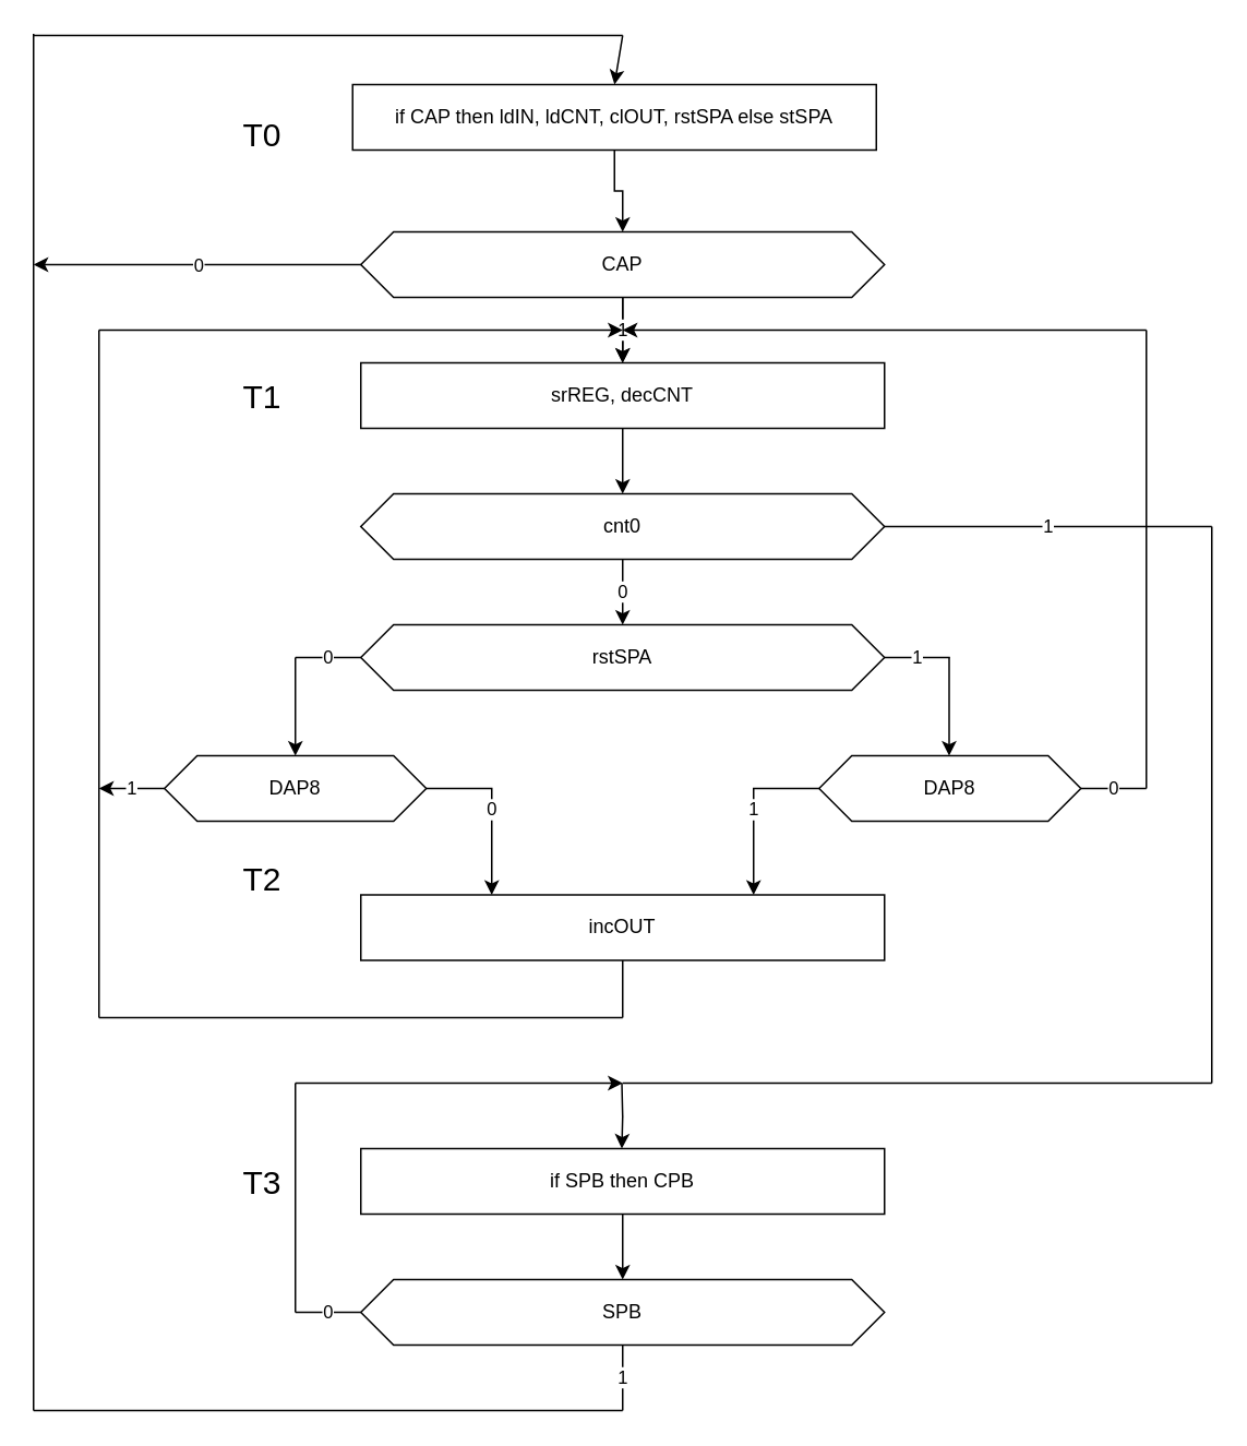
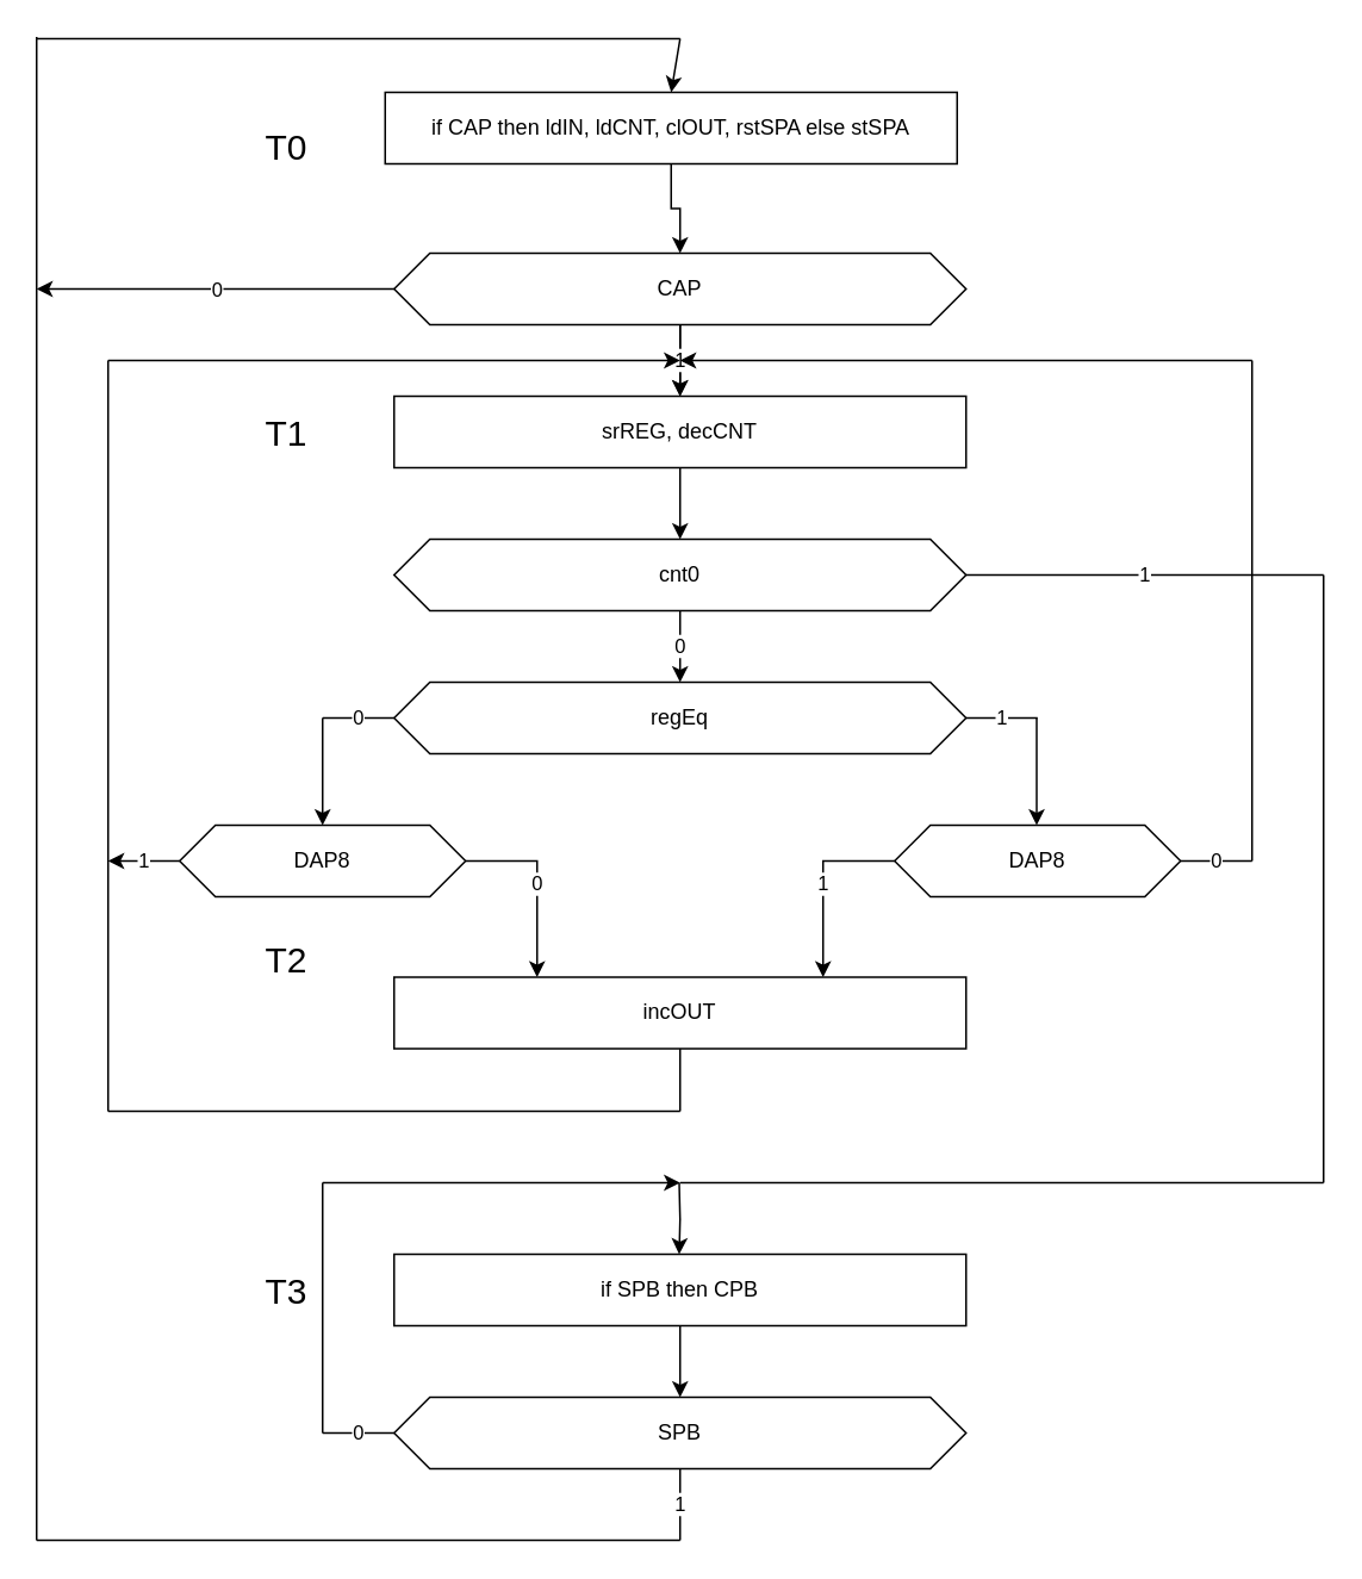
  <mxCell id="0" />
  <mxCell id="1" parent="0" />
  <mxCell id="2" style="edgeStyle=orthogonalEdgeStyle;rounded=0;orthogonalLoop=1;jettySize=auto;html=1;entryX=0.5;entryY=0;entryDx=0;entryDy=0;" parent="1" source="3" target="7" edge="1"><mxGeometry relative="1" as="geometry" /></mxCell>
  <mxCell id="3" value="if CAP then ldIN, ldCNT, clOUT, rstSPA else stSPA" style="rounded=0;whiteSpace=wrap;html=1;" parent="1" vertex="1"><mxGeometry x="215" y="51" width="320" height="40" as="geometry" /></mxCell>
  <mxCell id="4" value="0" style="edgeStyle=orthogonalEdgeStyle;rounded=0;orthogonalLoop=1;jettySize=auto;html=1;" parent="1" source="7" edge="1"><mxGeometry relative="1" as="geometry"><mxPoint x="20" y="161" as="targetPoint" /></mxGeometry></mxCell>
  <mxCell id="5" style="edgeStyle=orthogonalEdgeStyle;rounded=0;orthogonalLoop=1;jettySize=auto;html=1;entryX=0.5;entryY=0;entryDx=0;entryDy=0;" parent="1" source="7" target="10" edge="1"><mxGeometry relative="1" as="geometry" /></mxCell>
  <mxCell id="6" value="1" style="edgeStyle=orthogonalEdgeStyle;rounded=0;orthogonalLoop=1;jettySize=auto;html=1;" parent="1" source="7" target="10" edge="1"><mxGeometry relative="1" as="geometry" /></mxCell>
  <mxCell id="7" value="CAP" style="shape=hexagon;perimeter=hexagonPerimeter2;whiteSpace=wrap;html=1;fixedSize=1;" parent="1" vertex="1"><mxGeometry x="220" y="141" width="320" height="40" as="geometry" /></mxCell>
  <mxCell id="8" style="edgeStyle=orthogonalEdgeStyle;rounded=0;orthogonalLoop=1;jettySize=auto;html=1;exitX=0.5;exitY=1;exitDx=0;exitDy=0;" parent="1" source="7" target="7" edge="1"><mxGeometry relative="1" as="geometry" /></mxCell>
  <mxCell id="9" style="edgeStyle=orthogonalEdgeStyle;rounded=0;orthogonalLoop=1;jettySize=auto;html=1;entryX=0.5;entryY=0;entryDx=0;entryDy=0;" parent="1" source="10" target="12" edge="1"><mxGeometry relative="1" as="geometry" /></mxCell>
  <mxCell id="10" value="srREG, decCNT" style="rounded=0;whiteSpace=wrap;html=1;" parent="1" vertex="1"><mxGeometry x="220" y="221" width="320" height="40" as="geometry" /></mxCell>
  <mxCell id="11" value="0" style="edgeStyle=orthogonalEdgeStyle;rounded=0;orthogonalLoop=1;jettySize=auto;html=1;entryX=0.5;entryY=0;entryDx=0;entryDy=0;" parent="1" source="12" target="13" edge="1"><mxGeometry relative="1" as="geometry" /></mxCell>
  <mxCell id="12" value="cnt0" style="shape=hexagon;perimeter=hexagonPerimeter2;whiteSpace=wrap;html=1;fixedSize=1;" parent="1" vertex="1"><mxGeometry x="220" y="301" width="320" height="40" as="geometry" /></mxCell>
- <mxCell id="13" value="rstSPA" style="shape=hexagon;perimeter=hexagonPerimeter2;whiteSpace=wrap;html=1;fixedSize=1;" parent="1" vertex="1"><mxGeometry x="220" y="381" width="320" height="40" as="geometry" /></mxCell>
+ <mxCell id="13" value="regEq" style="shape=hexagon;perimeter=hexagonPerimeter2;whiteSpace=wrap;html=1;fixedSize=1;" parent="1" vertex="1"><mxGeometry x="220" y="381" width="320" height="40" as="geometry" /></mxCell>
  <mxCell id="14" value="0" style="edgeStyle=orthogonalEdgeStyle;rounded=0;orthogonalLoop=1;jettySize=auto;html=1;exitX=1;exitY=0.5;exitDx=0;exitDy=0;entryX=0.25;entryY=0;entryDx=0;entryDy=0;" parent="1" source="16" target="19" edge="1"><mxGeometry relative="1" as="geometry" /></mxCell>
  <mxCell id="15" value="1" style="edgeStyle=orthogonalEdgeStyle;rounded=0;orthogonalLoop=1;jettySize=auto;html=1;" parent="1" source="16" edge="1"><mxGeometry relative="1" as="geometry"><mxPoint x="60" y="481" as="targetPoint" /></mxGeometry></mxCell>
  <mxCell id="16" value="DAP8" style="shape=hexagon;perimeter=hexagonPerimeter2;whiteSpace=wrap;html=1;fixedSize=1;" parent="1" vertex="1"><mxGeometry x="100" y="461" width="160" height="40" as="geometry" /></mxCell>
  <mxCell id="17" value="1" style="edgeStyle=orthogonalEdgeStyle;rounded=0;orthogonalLoop=1;jettySize=auto;html=1;exitX=0;exitY=0.5;exitDx=0;exitDy=0;entryX=0.75;entryY=0;entryDx=0;entryDy=0;" parent="1" source="18" target="19" edge="1"><mxGeometry relative="1" as="geometry" /></mxCell>
  <mxCell id="18" value="DAP8" style="shape=hexagon;perimeter=hexagonPerimeter2;whiteSpace=wrap;html=1;fixedSize=1;" parent="1" vertex="1"><mxGeometry x="500" y="461" width="160" height="40" as="geometry" /></mxCell>
  <mxCell id="19" value="incOUT" style="rounded=0;whiteSpace=wrap;html=1;" parent="1" vertex="1"><mxGeometry x="220" y="546" width="320" height="40" as="geometry" /></mxCell>
  <mxCell id="20" style="edgeStyle=orthogonalEdgeStyle;rounded=0;orthogonalLoop=1;jettySize=auto;html=1;entryX=0.5;entryY=0;entryDx=0;entryDy=0;" parent="1" source="21" target="22" edge="1"><mxGeometry relative="1" as="geometry" /></mxCell>
  <mxCell id="21" value="if SPB then CPB" style="rounded=0;whiteSpace=wrap;html=1;" parent="1" vertex="1"><mxGeometry x="220" y="701" width="320" height="40" as="geometry" /></mxCell>
  <mxCell id="22" value="SPB" style="shape=hexagon;perimeter=hexagonPerimeter2;whiteSpace=wrap;html=1;fixedSize=1;" parent="1" vertex="1"><mxGeometry x="220" y="781" width="320" height="40" as="geometry" /></mxCell>
  <mxCell id="23" value="1" style="endArrow=none;html=1;exitX=1;exitY=0.5;exitDx=0;exitDy=0;" parent="1" source="13" edge="1"><mxGeometry width="50" height="50" relative="1" as="geometry"><mxPoint x="570" y="411" as="sourcePoint" /><mxPoint x="580" y="401" as="targetPoint" /></mxGeometry></mxCell>
  <mxCell id="24" value="0" style="endArrow=none;html=1;entryX=0;entryY=0.5;entryDx=0;entryDy=0;" parent="1" target="13" edge="1"><mxGeometry width="50" height="50" relative="1" as="geometry"><mxPoint x="180" y="401" as="sourcePoint" /><mxPoint x="190" y="400.5" as="targetPoint" /></mxGeometry></mxCell>
  <mxCell id="25" value="" style="endArrow=classic;html=1;entryX=0.5;entryY=0;entryDx=0;entryDy=0;" parent="1" target="16" edge="1"><mxGeometry width="50" height="50" relative="1" as="geometry"><mxPoint x="180" y="401" as="sourcePoint" /><mxPoint x="100" y="391" as="targetPoint" /></mxGeometry></mxCell>
  <mxCell id="26" value="" style="endArrow=classic;html=1;entryX=0.5;entryY=0;entryDx=0;entryDy=0;" parent="1" edge="1"><mxGeometry width="50" height="50" relative="1" as="geometry"><mxPoint x="579.5" y="401" as="sourcePoint" /><mxPoint x="579.5" y="461" as="targetPoint" /></mxGeometry></mxCell>
  <mxCell id="27" value="" style="endArrow=none;html=1;entryX=0.5;entryY=1;entryDx=0;entryDy=0;" parent="1" target="19" edge="1"><mxGeometry width="50" height="50" relative="1" as="geometry"><mxPoint x="380" y="621" as="sourcePoint" /><mxPoint x="380" y="601" as="targetPoint" /></mxGeometry></mxCell>
  <mxCell id="28" value="" style="endArrow=none;html=1;" parent="1" edge="1"><mxGeometry width="50" height="50" relative="1" as="geometry"><mxPoint x="60" y="621" as="sourcePoint" /><mxPoint x="380" y="621" as="targetPoint" /></mxGeometry></mxCell>
  <mxCell id="29" value="" style="endArrow=none;html=1;" parent="1" edge="1"><mxGeometry width="50" height="50" relative="1" as="geometry"><mxPoint x="20" y="21" as="sourcePoint" /><mxPoint x="380" y="21" as="targetPoint" /></mxGeometry></mxCell>
  <mxCell id="30" value="" style="endArrow=classic;html=1;entryX=0.5;entryY=0;entryDx=0;entryDy=0;" parent="1" target="3" edge="1"><mxGeometry width="50" height="50" relative="1" as="geometry"><mxPoint x="380" y="21" as="sourcePoint" /><mxPoint x="430" y="-29" as="targetPoint" /></mxGeometry></mxCell>
  <mxCell id="31" value="1" style="endArrow=none;html=1;exitX=1;exitY=0.5;exitDx=0;exitDy=0;" parent="1" source="12" edge="1"><mxGeometry width="50" height="50" relative="1" as="geometry"><mxPoint x="590" y="321" as="sourcePoint" /><mxPoint x="740" y="321" as="targetPoint" /></mxGeometry></mxCell>
  <mxCell id="32" value="" style="endArrow=none;html=1;" parent="1" edge="1"><mxGeometry width="50" height="50" relative="1" as="geometry"><mxPoint x="740" y="661" as="sourcePoint" /><mxPoint x="740" y="321" as="targetPoint" /></mxGeometry></mxCell>
  <mxCell id="33" value="" style="endArrow=none;html=1;" parent="1" edge="1"><mxGeometry width="50" height="50" relative="1" as="geometry"><mxPoint x="380" y="661" as="sourcePoint" /><mxPoint x="740" y="661" as="targetPoint" /></mxGeometry></mxCell>
  <mxCell id="34" style="edgeStyle=orthogonalEdgeStyle;rounded=0;orthogonalLoop=1;jettySize=auto;html=1;entryX=0.5;entryY=0;entryDx=0;entryDy=0;" parent="1" edge="1"><mxGeometry relative="1" as="geometry"><mxPoint x="379.5" y="661" as="sourcePoint" /><mxPoint x="379.5" y="701" as="targetPoint" /></mxGeometry></mxCell>
  <mxCell id="35" value="0" style="endArrow=none;html=1;" parent="1" edge="1"><mxGeometry width="50" height="50" relative="1" as="geometry"><mxPoint x="180" y="801" as="sourcePoint" /><mxPoint x="220" y="801" as="targetPoint" /></mxGeometry></mxCell>
  <mxCell id="36" value="" style="endArrow=none;html=1;" parent="1" edge="1"><mxGeometry width="50" height="50" relative="1" as="geometry"><mxPoint x="180" y="801" as="sourcePoint" /><mxPoint x="180" y="661" as="targetPoint" /></mxGeometry></mxCell>
  <mxCell id="37" value="" style="endArrow=classic;html=1;" parent="1" edge="1"><mxGeometry width="50" height="50" relative="1" as="geometry"><mxPoint x="180" y="661" as="sourcePoint" /><mxPoint x="380" y="661" as="targetPoint" /></mxGeometry></mxCell>
  <mxCell id="38" value="" style="endArrow=none;html=1;" parent="1" edge="1"><mxGeometry width="50" height="50" relative="1" as="geometry"><mxPoint x="60" y="621" as="sourcePoint" /><mxPoint x="60" y="201" as="targetPoint" /></mxGeometry></mxCell>
  <mxCell id="39" value="" style="endArrow=classic;html=1;" parent="1" edge="1"><mxGeometry width="50" height="50" relative="1" as="geometry"><mxPoint x="60" y="201" as="sourcePoint" /><mxPoint x="380" y="201" as="targetPoint" /></mxGeometry></mxCell>
  <mxCell id="40" value="1" style="endArrow=none;html=1;" parent="1" edge="1"><mxGeometry width="50" height="50" relative="1" as="geometry"><mxPoint x="380" y="861" as="sourcePoint" /><mxPoint x="380" y="821" as="targetPoint" /></mxGeometry></mxCell>
  <mxCell id="41" value="" style="endArrow=none;html=1;" parent="1" edge="1"><mxGeometry width="50" height="50" relative="1" as="geometry"><mxPoint x="20" y="861" as="sourcePoint" /><mxPoint x="380" y="861" as="targetPoint" /></mxGeometry></mxCell>
  <mxCell id="42" value="" style="endArrow=none;html=1;" parent="1" edge="1"><mxGeometry width="50" height="50" relative="1" as="geometry"><mxPoint x="20" y="861" as="sourcePoint" /><mxPoint x="20" y="20" as="targetPoint" /></mxGeometry></mxCell>
  <mxCell id="43" value="" style="endArrow=none;html=1;" parent="1" edge="1"><mxGeometry width="50" height="50" relative="1" as="geometry"><mxPoint x="700" y="481" as="sourcePoint" /><mxPoint x="700" y="201" as="targetPoint" /></mxGeometry></mxCell>
  <mxCell id="44" value="0" style="endArrow=none;html=1;" parent="1" edge="1"><mxGeometry width="50" height="50" relative="1" as="geometry"><mxPoint x="660" y="481" as="sourcePoint" /><mxPoint x="700" y="481" as="targetPoint" /></mxGeometry></mxCell>
  <mxCell id="45" value="" style="endArrow=classic;html=1;" parent="1" edge="1"><mxGeometry width="50" height="50" relative="1" as="geometry"><mxPoint x="700" y="201" as="sourcePoint" /><mxPoint x="380" y="201" as="targetPoint" /></mxGeometry></mxCell>
  <mxCell id="46" value="T0" style="text;html=1;strokeColor=none;fillColor=none;align=center;verticalAlign=middle;whiteSpace=wrap;rounded=0;strokeWidth=1;fontSize=20;" parent="1" vertex="1"><mxGeometry x="140" y="71" width="40" height="20" as="geometry" /></mxCell>
  <mxCell id="47" value="T1" style="text;html=1;strokeColor=none;fillColor=none;align=center;verticalAlign=middle;whiteSpace=wrap;rounded=0;fontSize=20;" parent="1" vertex="1"><mxGeometry x="140" y="231" width="40" height="20" as="geometry" /></mxCell>
  <mxCell id="48" value="T2" style="text;html=1;strokeColor=none;fillColor=none;align=center;verticalAlign=middle;whiteSpace=wrap;rounded=0;fontSize=20;" parent="1" vertex="1"><mxGeometry x="140" y="526" width="40" height="20" as="geometry" /></mxCell>
  <mxCell id="49" value="T3" style="text;html=1;strokeColor=none;fillColor=none;align=center;verticalAlign=middle;whiteSpace=wrap;rounded=0;fontSize=20;" parent="1" vertex="1"><mxGeometry x="140" y="711" width="40" height="20" as="geometry" /></mxCell>
